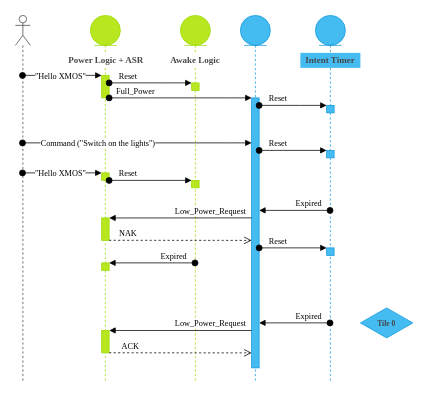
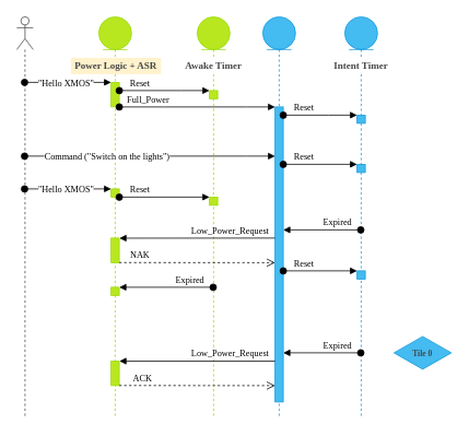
  <mxCell id="0" />
  <mxCell id="1" parent="0" />
  <mxCell id="2" value="" style="shape=umlLifeline;participant=umlEntity;perimeter=lifelinePerimeter;whiteSpace=wrap;html=1;container=1;collapsible=0;recursiveResize=0;verticalAlign=top;spacingTop=36;outlineConnect=0;strokeColor=#99DA07;fontFamily=Arial Nova Light;fontColor=#464749;fillColor=#B8E720;" parent="1" vertex="1"><mxGeometry x="120" y="20" width="40" height="490" as="geometry" /></mxCell>
  <mxCell id="3" value="" style="html=1;points=[];perimeter=orthogonalPerimeter;outlineConnect=0;targetShapes=umlLifeline;portConstraint=eastwest;newEdgeStyle={&quot;edgeStyle&quot;:&quot;elbowEdgeStyle&quot;,&quot;elbow&quot;:&quot;vertical&quot;,&quot;curved&quot;:0,&quot;rounded&quot;:0};fontFamily=Arial Nova Light;fillColor=#B8E720;fontColor=#464749;strokeColor=#99DA07;" parent="2" vertex="1"><mxGeometry x="15" y="80.05" width="10" height="29.95" as="geometry" /></mxCell>
  <mxCell id="4" value="" style="html=1;points=[];perimeter=orthogonalPerimeter;outlineConnect=0;targetShapes=umlLifeline;portConstraint=eastwest;newEdgeStyle={&quot;edgeStyle&quot;:&quot;elbowEdgeStyle&quot;,&quot;elbow&quot;:&quot;vertical&quot;,&quot;curved&quot;:0,&quot;rounded&quot;:0};fontFamily=Arial Nova Light;fillColor=#B8E720;fontColor=#464749;strokeColor=#99DA07;" parent="2" vertex="1"><mxGeometry x="15" y="330" width="10" height="10" as="geometry" /></mxCell>
  <mxCell id="5" value="" style="html=1;points=[];perimeter=orthogonalPerimeter;strokeColor=#99DA07;fontFamily=Arial Nova Light;fontColor=#464749;fillColor=#B8E720;" parent="2" vertex="1"><mxGeometry x="15" y="270" width="10" height="30" as="geometry" /></mxCell>
  <mxCell id="6" value="" style="html=1;points=[];perimeter=orthogonalPerimeter;strokeColor=#99DA07;fontFamily=Arial Nova Light;fontColor=#464749;fillColor=#B8E720;" parent="2" vertex="1"><mxGeometry x="15" y="420" width="10" height="30" as="geometry" /></mxCell>
  <mxCell id="7" value="" style="html=1;points=[];perimeter=orthogonalPerimeter;outlineConnect=0;targetShapes=umlLifeline;portConstraint=eastwest;newEdgeStyle={&quot;edgeStyle&quot;:&quot;elbowEdgeStyle&quot;,&quot;elbow&quot;:&quot;vertical&quot;,&quot;curved&quot;:0,&quot;rounded&quot;:0};fontFamily=Arial Nova Light;fillColor=#B8E720;fontColor=#464749;strokeColor=#99DA07;" parent="2" vertex="1"><mxGeometry x="15" y="210" width="10" height="10" as="geometry" /></mxCell>
  <mxCell id="8" value="" style="shape=umlLifeline;participant=umlEntity;perimeter=lifelinePerimeter;whiteSpace=wrap;html=1;container=1;collapsible=0;recursiveResize=0;verticalAlign=top;spacingTop=36;outlineConnect=0;strokeColor=#99DA07;fontFamily=Arial Nova Light;fontColor=#464749;fillColor=#B8E720;" parent="1" vertex="1"><mxGeometry x="240" y="20" width="40" height="490" as="geometry" /></mxCell>
  <mxCell id="9" value="" style="html=1;points=[];perimeter=orthogonalPerimeter;outlineConnect=0;targetShapes=umlLifeline;portConstraint=eastwest;newEdgeStyle={&quot;edgeStyle&quot;:&quot;elbowEdgeStyle&quot;,&quot;elbow&quot;:&quot;vertical&quot;,&quot;curved&quot;:0,&quot;rounded&quot;:0};fontFamily=Arial Nova Light;fillColor=#B8E720;fontColor=#464749;strokeColor=#99DA07;" parent="8" vertex="1"><mxGeometry x="15" y="90.03" width="10" height="10" as="geometry" /></mxCell>
  <mxCell id="10" value="" style="html=1;points=[];perimeter=orthogonalPerimeter;outlineConnect=0;targetShapes=umlLifeline;portConstraint=eastwest;newEdgeStyle={&quot;edgeStyle&quot;:&quot;elbowEdgeStyle&quot;,&quot;elbow&quot;:&quot;vertical&quot;,&quot;curved&quot;:0,&quot;rounded&quot;:0};fontFamily=Arial Nova Light;fillColor=#B8E720;fontColor=#464749;strokeColor=#99DA07;" parent="8" vertex="1"><mxGeometry x="15" y="220" width="10" height="10" as="geometry" /></mxCell>
  <mxCell id="11" value="" style="shape=umlLifeline;participant=umlEntity;perimeter=lifelinePerimeter;whiteSpace=wrap;html=1;container=1;collapsible=0;recursiveResize=0;verticalAlign=top;spacingTop=36;outlineConnect=0;strokeColor=#1399DB;fontFamily=Arial Nova Light;fontColor=#464749;fillColor=#44BBF1;" parent="1" vertex="1"><mxGeometry x="320" y="20" width="40" height="490" as="geometry" /></mxCell>
  <mxCell id="12" value="" style="html=1;points=[];perimeter=orthogonalPerimeter;outlineConnect=0;targetShapes=umlLifeline;portConstraint=eastwest;newEdgeStyle={&quot;edgeStyle&quot;:&quot;elbowEdgeStyle&quot;,&quot;elbow&quot;:&quot;vertical&quot;,&quot;curved&quot;:0,&quot;rounded&quot;:0};fontFamily=Arial Nova Light;fillColor=#44BBF1;fontColor=#464749;strokeColor=#1399DB;" parent="11" vertex="1"><mxGeometry x="15" y="110" width="10" height="360" as="geometry" /></mxCell>
  <mxCell id="13" value="" style="shape=umlLifeline;participant=umlEntity;perimeter=lifelinePerimeter;whiteSpace=wrap;html=1;container=1;collapsible=0;recursiveResize=0;verticalAlign=top;spacingTop=36;outlineConnect=0;strokeColor=#1399DB;fontFamily=Arial Nova Light;fontColor=#464749;fillColor=#44BBF1;" parent="1" vertex="1"><mxGeometry x="420" y="20" width="40" height="490" as="geometry" /></mxCell>
  <mxCell id="14" value="" style="html=1;points=[];perimeter=orthogonalPerimeter;outlineConnect=0;targetShapes=umlLifeline;portConstraint=eastwest;newEdgeStyle={&quot;edgeStyle&quot;:&quot;elbowEdgeStyle&quot;,&quot;elbow&quot;:&quot;vertical&quot;,&quot;curved&quot;:0,&quot;rounded&quot;:0};fontFamily=Arial Nova Light;fillColor=#44BBF1;fontColor=#464749;strokeColor=#1399DB;" parent="13" vertex="1"><mxGeometry x="15" y="180" width="10" height="10" as="geometry" /></mxCell>
  <mxCell id="15" value="" style="html=1;points=[];perimeter=orthogonalPerimeter;outlineConnect=0;targetShapes=umlLifeline;portConstraint=eastwest;newEdgeStyle={&quot;edgeStyle&quot;:&quot;elbowEdgeStyle&quot;,&quot;elbow&quot;:&quot;vertical&quot;,&quot;curved&quot;:0,&quot;rounded&quot;:0};fontFamily=Arial Nova Light;fillColor=#44BBF1;fontColor=#464749;strokeColor=#1399DB;" parent="13" vertex="1"><mxGeometry x="15" y="310" width="10" height="10" as="geometry" /></mxCell>
  <mxCell id="16" value="" style="html=1;points=[];perimeter=orthogonalPerimeter;outlineConnect=0;targetShapes=umlLifeline;portConstraint=eastwest;newEdgeStyle={&quot;edgeStyle&quot;:&quot;elbowEdgeStyle&quot;,&quot;elbow&quot;:&quot;vertical&quot;,&quot;curved&quot;:0,&quot;rounded&quot;:0};fontFamily=Arial Nova Light;fillColor=#44BBF1;fontColor=#464749;strokeColor=#1399DB;" parent="13" vertex="1"><mxGeometry x="15" y="120" width="10" height="10" as="geometry" /></mxCell>
  <mxCell id="17" value="" style="shape=umlLifeline;perimeter=lifelinePerimeter;whiteSpace=wrap;html=1;container=1;dropTarget=0;collapsible=0;recursiveResize=0;outlineConnect=0;portConstraint=eastwest;newEdgeStyle={&quot;edgeStyle&quot;:&quot;elbowEdgeStyle&quot;,&quot;elbow&quot;:&quot;vertical&quot;,&quot;curved&quot;:0,&quot;rounded&quot;:0};participant=umlActor;fontFamily=Arial Nova Light;shadow=0;fillColor=#FFFFFF;fontColor=#464749;strokeColor=#464749;" parent="1" vertex="1"><mxGeometry x="20" y="20" width="20" height="490" as="geometry" /></mxCell>
  <mxCell id="18" value="Reset" style="html=1;verticalAlign=bottom;startArrow=oval;endArrow=block;startSize=8;elbow=vertical;rounded=0;fontFamily=Arial Nova Light;" parent="1" source="3" target="9" edge="1"><mxGeometry x="-0.545" relative="1" as="geometry"><mxPoint x="185" y="125" as="sourcePoint" /><Array as="points"><mxPoint x="220" y="110" /></Array><mxPoint as="offset" /></mxGeometry></mxCell>
  <mxCell id="19" value="Expired" style="html=1;verticalAlign=bottom;startArrow=oval;endArrow=block;startSize=8;elbow=vertical;rounded=0;fontFamily=Arial Nova Light;" parent="1" target="4" edge="1"><mxGeometry x="-0.485" relative="1" as="geometry"><mxPoint x="259.5" y="350" as="sourcePoint" /><Array as="points"><mxPoint x="230" y="350" /></Array><mxPoint as="offset" /></mxGeometry></mxCell>
  <mxCell id="20" value="&lt;font&gt;Expired&lt;/font&gt;" style="html=1;verticalAlign=bottom;startArrow=oval;endArrow=block;startSize=8;elbow=vertical;rounded=0;fontFamily=Arial Nova Light;" parent="1" source="13" target="12" edge="1"><mxGeometry x="-0.376" relative="1" as="geometry"><mxPoint x="460" y="290" as="sourcePoint" /><mxPoint x="340" y="290" as="targetPoint" /><mxPoint as="offset" /><Array as="points"><mxPoint x="410" y="280" /></Array></mxGeometry></mxCell>
  <mxCell id="21" value="Command (&quot;Switch on the lights&quot;)" style="html=1;verticalAlign=bottom;startArrow=oval;endArrow=block;startSize=8;elbow=vertical;rounded=0;fontFamily=Arial Nova Light;" parent="1" source="17" target="12" edge="1"><mxGeometry x="-0.345" y="-10" relative="1" as="geometry"><mxPoint x="360" y="110" as="sourcePoint" /><mxPoint as="offset" /><Array as="points"><mxPoint x="300" y="190" /></Array></mxGeometry></mxCell>
  <mxCell id="22" value="Reset" style="html=1;verticalAlign=bottom;startArrow=oval;endArrow=block;startSize=8;elbow=vertical;rounded=0;fontFamily=Arial Nova Light;" parent="1" target="14" edge="1"><mxGeometry x="-0.444" relative="1" as="geometry"><mxPoint x="345" y="200" as="sourcePoint" /><Array as="points"><mxPoint x="430" y="200" /></Array><mxPoint as="offset" /></mxGeometry></mxCell>
  <mxCell id="23" value="&lt;font color=&quot;#000000&quot;&gt;Low_Power_Request&lt;/font&gt;" style="html=1;verticalAlign=bottom;endArrow=block;strokeColor=#000000;fontFamily=Arial Nova Light;fontColor=#222020;fillColor=#D1D3D4;entryX=1.013;entryY=0.005;entryDx=0;entryDy=0;entryPerimeter=0;" parent="1" target="5" edge="1"><mxGeometry x="-0.421" relative="1" as="geometry"><mxPoint x="335" y="290" as="sourcePoint" /><mxPoint x="270" y="280" as="targetPoint" /><mxPoint as="offset" /></mxGeometry></mxCell>
  <mxCell id="24" value="NAK" style="html=1;verticalAlign=bottom;endArrow=open;dashed=1;endSize=8;exitX=0.993;exitY=0.996;strokeColor=#000000;fontFamily=Arial Nova Light;fontColor=#000000;fillColor=#FFFFFF;exitDx=0;exitDy=0;exitPerimeter=0;" parent="1" source="5" target="12" edge="1"><mxGeometry x="-0.736" relative="1" as="geometry"><mxPoint x="335" y="340" as="targetPoint" /><Array as="points"><mxPoint x="290" y="320" /></Array><mxPoint as="offset" /></mxGeometry></mxCell>
  <mxCell id="25" value="Reset" style="html=1;verticalAlign=bottom;startArrow=oval;endArrow=block;startSize=8;elbow=vertical;rounded=0;fontFamily=Arial Nova Light;" parent="1" target="15" edge="1"><mxGeometry x="-0.444" relative="1" as="geometry"><mxPoint x="345" y="330" as="sourcePoint" /><mxPoint as="offset" /></mxGeometry></mxCell>
  <mxCell id="26" value="&quot;Hello XMOS&quot;" style="html=1;verticalAlign=bottom;startArrow=oval;endArrow=block;startSize=8;elbow=vertical;rounded=0;fontFamily=Arial Nova Light;" parent="1" source="17" target="3" edge="1"><mxGeometry x="-0.049" y="-10" relative="1" as="geometry"><mxPoint x="110" y="100.05" as="sourcePoint" /><mxPoint as="offset" /><Array as="points"><mxPoint x="130" y="100" /></Array></mxGeometry></mxCell>
  <mxCell id="27" value="&quot;Hello XMOS&quot;" style="html=1;verticalAlign=bottom;startArrow=oval;endArrow=block;startSize=8;elbow=vertical;rounded=0;fontFamily=Arial Nova Light;" parent="1" source="17" target="7" edge="1"><mxGeometry x="-0.051" y="-10" relative="1" as="geometry"><mxPoint x="110" y="234.1" as="sourcePoint" /><mxPoint as="offset" /><Array as="points"><mxPoint x="100" y="230" /><mxPoint x="130" y="230" /></Array><mxPoint x="90" y="210" as="targetPoint" /></mxGeometry></mxCell>
  <mxCell id="28" value="Full_Power" style="html=1;verticalAlign=bottom;startArrow=oval;endArrow=block;startSize=8;elbow=vertical;rounded=0;fontFamily=Arial Nova Light;" parent="1" source="3" target="12" edge="1"><mxGeometry x="-0.632" relative="1" as="geometry"><mxPoint x="180" y="120" as="sourcePoint" /><mxPoint x="340" y="130" as="targetPoint" /><Array as="points"><mxPoint x="200" y="130" /><mxPoint x="300" y="130" /></Array><mxPoint as="offset" /></mxGeometry></mxCell>
  <mxCell id="29" value="Reset" style="html=1;verticalAlign=bottom;startArrow=oval;endArrow=block;startSize=8;elbow=vertical;rounded=0;fontFamily=Arial Nova Light;" parent="1" target="16" edge="1"><mxGeometry x="-0.444" relative="1" as="geometry"><mxPoint x="345" y="140" as="sourcePoint" /><Array as="points"><mxPoint x="400" y="140" /></Array><mxPoint as="offset" /></mxGeometry></mxCell>
  <mxCell id="30" value="&lt;font&gt;Expired&lt;/font&gt;" style="html=1;verticalAlign=bottom;startArrow=oval;endArrow=block;startSize=8;elbow=vertical;rounded=0;fontFamily=Arial Nova Light;" parent="1" source="13" target="12" edge="1"><mxGeometry x="-0.376" relative="1" as="geometry"><mxPoint x="454.5" y="430" as="sourcePoint" /><mxPoint x="340" y="430" as="targetPoint" /><mxPoint as="offset" /><Array as="points"><mxPoint x="405" y="430" /></Array></mxGeometry></mxCell>
  <mxCell id="31" value="ACK" style="html=1;verticalAlign=bottom;endArrow=open;dashed=1;endSize=8;exitX=0.993;exitY=0.996;strokeColor=#000000;fontFamily=Arial Nova Light;fontColor=#000000;fillColor=#FFFFFF;exitDx=0;exitDy=0;exitPerimeter=0;" parent="1" source="6" target="12" edge="1"><mxGeometry x="-0.702" relative="1" as="geometry"><mxPoint x="340" y="470" as="targetPoint" /><Array as="points"><mxPoint x="260" y="470" /></Array><mxPoint as="offset" /></mxGeometry></mxCell>
- <mxCell id="32" value="&lt;span style=&quot;font-size: 12px;&quot;&gt;Awake Logic&lt;br&gt;&lt;/span&gt;" style="rounded=0;whiteSpace=wrap;html=1;strokeColor=none;fontFamily=Arial Nova Light;fontSize=6;fontColor=#464749;fillColor=default;fontStyle=1" parent="1" vertex="1"><mxGeometry x="220" y="70" width="80" height="20" as="geometry" /></mxCell>
- <mxCell id="33" value="&lt;span style=&quot;font-size: 12px;&quot;&gt;Power Logic + ASR&lt;/span&gt;" style="rounded=0;whiteSpace=wrap;html=1;strokeColor=none;fontFamily=Arial Nova Light;fontSize=6;fontColor=#464749;fillColor=#FFFFFF;fontStyle=1" parent="1" vertex="1"><mxGeometry x="86" y="70" width="110" height="20" as="geometry" /></mxCell>
- <mxCell id="34" value="&lt;span style=&quot;font-size: 12px;&quot;&gt;Intent Timer&lt;/span&gt;" style="rounded=0;whiteSpace=wrap;html=1;strokeColor=none;fontFamily=Arial Nova Light;fontSize=6;fontColor=#464749;fillColor=#44bbf1;fontStyle=1;" parent="1" vertex="1"><mxGeometry x="400" y="70" width="80" height="20" as="geometry" /></mxCell>
+ <mxCell id="32" value="&lt;span style=&quot;font-size: 12px;&quot;&gt;Awake Timer&lt;br&gt;&lt;/span&gt;" style="rounded=0;whiteSpace=wrap;html=1;strokeColor=none;fontFamily=Arial Nova Light;fontSize=6;fontColor=#464749;fillColor=default;fontStyle=1" parent="1" vertex="1"><mxGeometry x="220" y="70" width="80" height="20" as="geometry" /></mxCell>
+ <mxCell id="33" value="&lt;span style=&quot;font-size: 12px;&quot;&gt;Power Logic + ASR&lt;/span&gt;" style="rounded=0;whiteSpace=wrap;html=1;strokeColor=none;fontFamily=Arial Nova Light;fontSize=6;fontColor=#464749;fillColor=#fff2cc;fontStyle=1;" parent="1" vertex="1"><mxGeometry x="86" y="70" width="110" height="20" as="geometry" /></mxCell>
+ <mxCell id="34" value="&lt;span style=&quot;font-size: 12px;&quot;&gt;Intent Timer&lt;/span&gt;" style="rounded=0;whiteSpace=wrap;html=1;strokeColor=none;fontFamily=Arial Nova Light;fontSize=6;fontColor=#464749;fillColor=#FFFFFF;fontStyle=1" parent="1" vertex="1"><mxGeometry x="400" y="70" width="80" height="20" as="geometry" /></mxCell>
  <mxCell id="35" value="&lt;font color=&quot;#000000&quot;&gt;Low_Power_Request&lt;/font&gt;" style="html=1;verticalAlign=bottom;endArrow=block;strokeColor=#000000;fontFamily=Arial Nova Light;fontColor=#222020;fillColor=#D1D3D4;entryX=1.013;entryY=0.005;entryDx=0;entryDy=0;entryPerimeter=0;" parent="1" source="12" target="6" edge="1"><mxGeometry x="-0.421" relative="1" as="geometry"><mxPoint x="295" y="440" as="sourcePoint" /><mxPoint x="230" y="430" as="targetPoint" /><mxPoint as="offset" /></mxGeometry></mxCell>
  <mxCell id="36" value="Reset" style="html=1;verticalAlign=bottom;startArrow=oval;endArrow=block;startSize=8;elbow=vertical;rounded=0;fontFamily=Arial Nova Light;" parent="1" source="7" target="10" edge="1"><mxGeometry x="-0.545" relative="1" as="geometry"><mxPoint x="195" y="234.05" as="sourcePoint" /><mxPoint as="offset" /></mxGeometry></mxCell>
  <mxCell id="37" value="&lt;font style=&quot;font-size: 10px;&quot;&gt;Tile 0&lt;br style=&quot;font-size: 10px;&quot;&gt;&lt;/font&gt;" style="rhombus;whiteSpace=wrap;html=1;fillColor=#44BBF1;strokeColor=#1399DB;fontColor=#464749;fontFamily=Arial Nova Light;fontStyle=1;fontSize=10;" parent="1" vertex="1"><mxGeometry x="480" y="410" width="70" height="40" as="geometry" /></mxCell>
